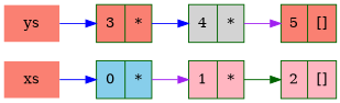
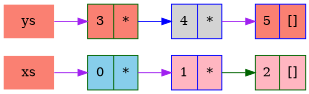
  digraph {
    rankdir=LR
    node [color=blue fillcolor=salmon shape=record style=filled]
    edge [color=purple headport=car tailport=cdr]
    n1 [label=xs shape=plaintext]
    n2 [color=darkgreen fillcolor=skyblue label="{0|*}"]
-   n3 [color=darkgreen fillcolor=lightpink label="{1|*}"]
+   n3 [fillcolor=lightpink label="{1|*}"]
    n4 [color=darkgreen fillcolor=lightpink label="{2|[]}"]
    n5 [label=ys shape=plaintext]
    n6 [color=darkgreen label="{3|*}"]
-   n7 [color=darkgreen fillcolor=lightgrey label="{4|*}"]
-   n8 [color=darkgreen label="{5|[]}"]
-   n1 -> n2 [color=blue]
+   n7 [fillcolor=lightgrey label="{4|*}"]
+   n8 [label="{5|[]}"]
+   n1 -> n2
    n2 -> n3
    n3 -> n4 [color=darkgreen]
-   n5 -> n6 [color=blue]
+   n5 -> n6
    n6 -> n7 [color=blue]
    n7 -> n8
  }
